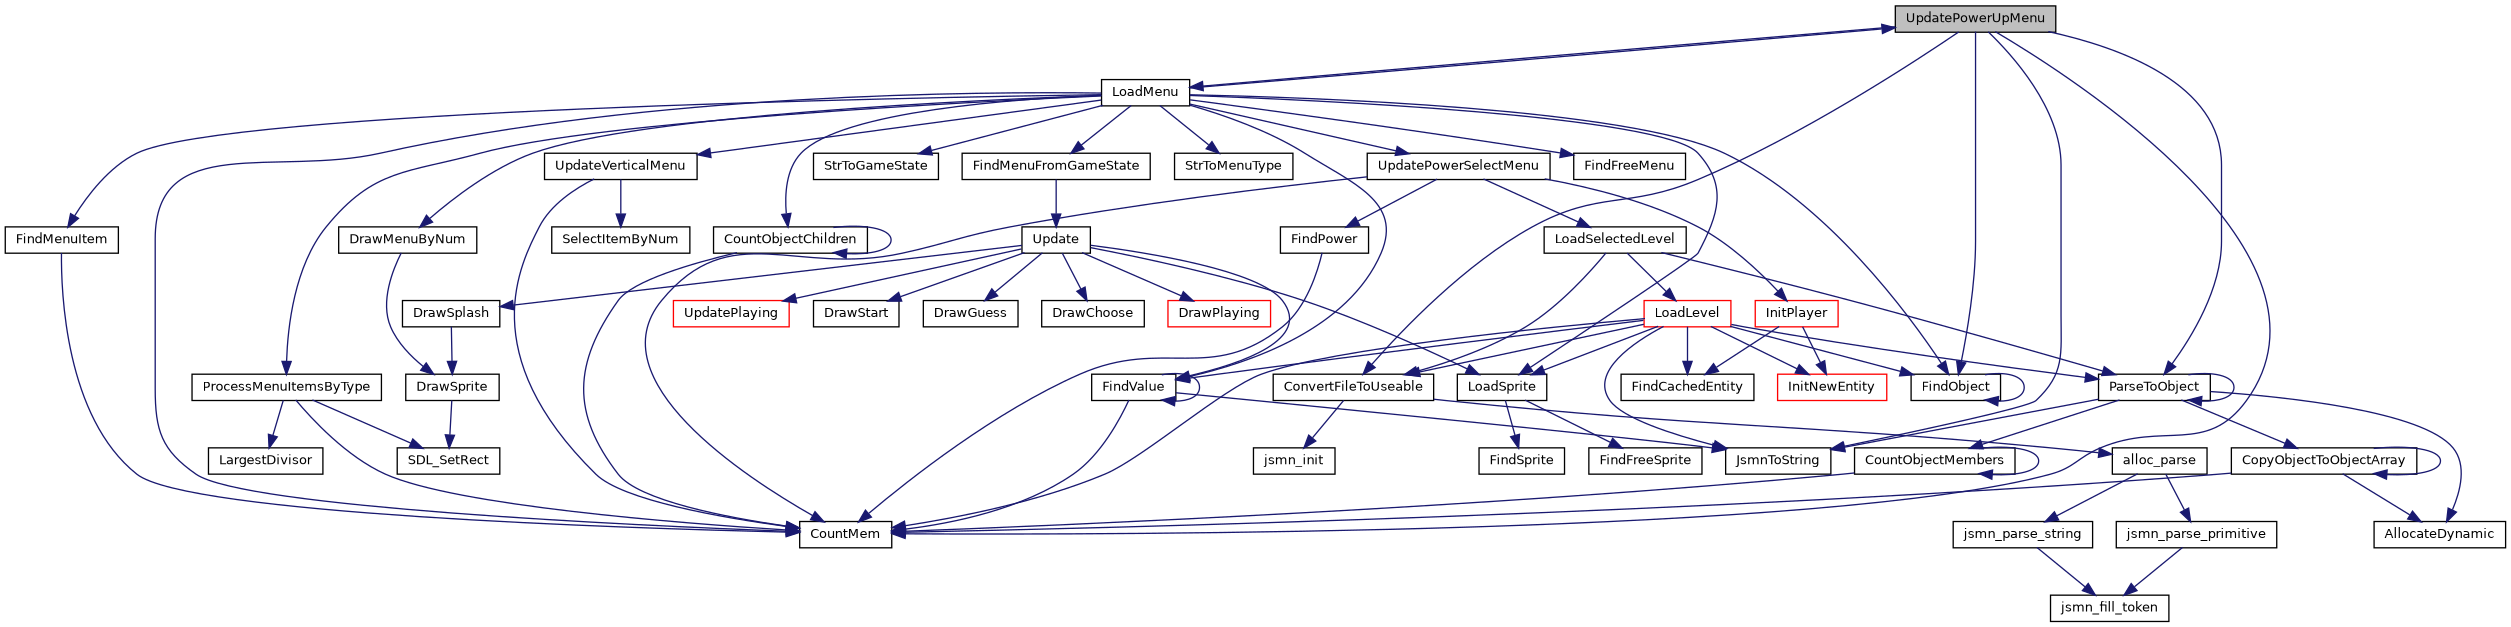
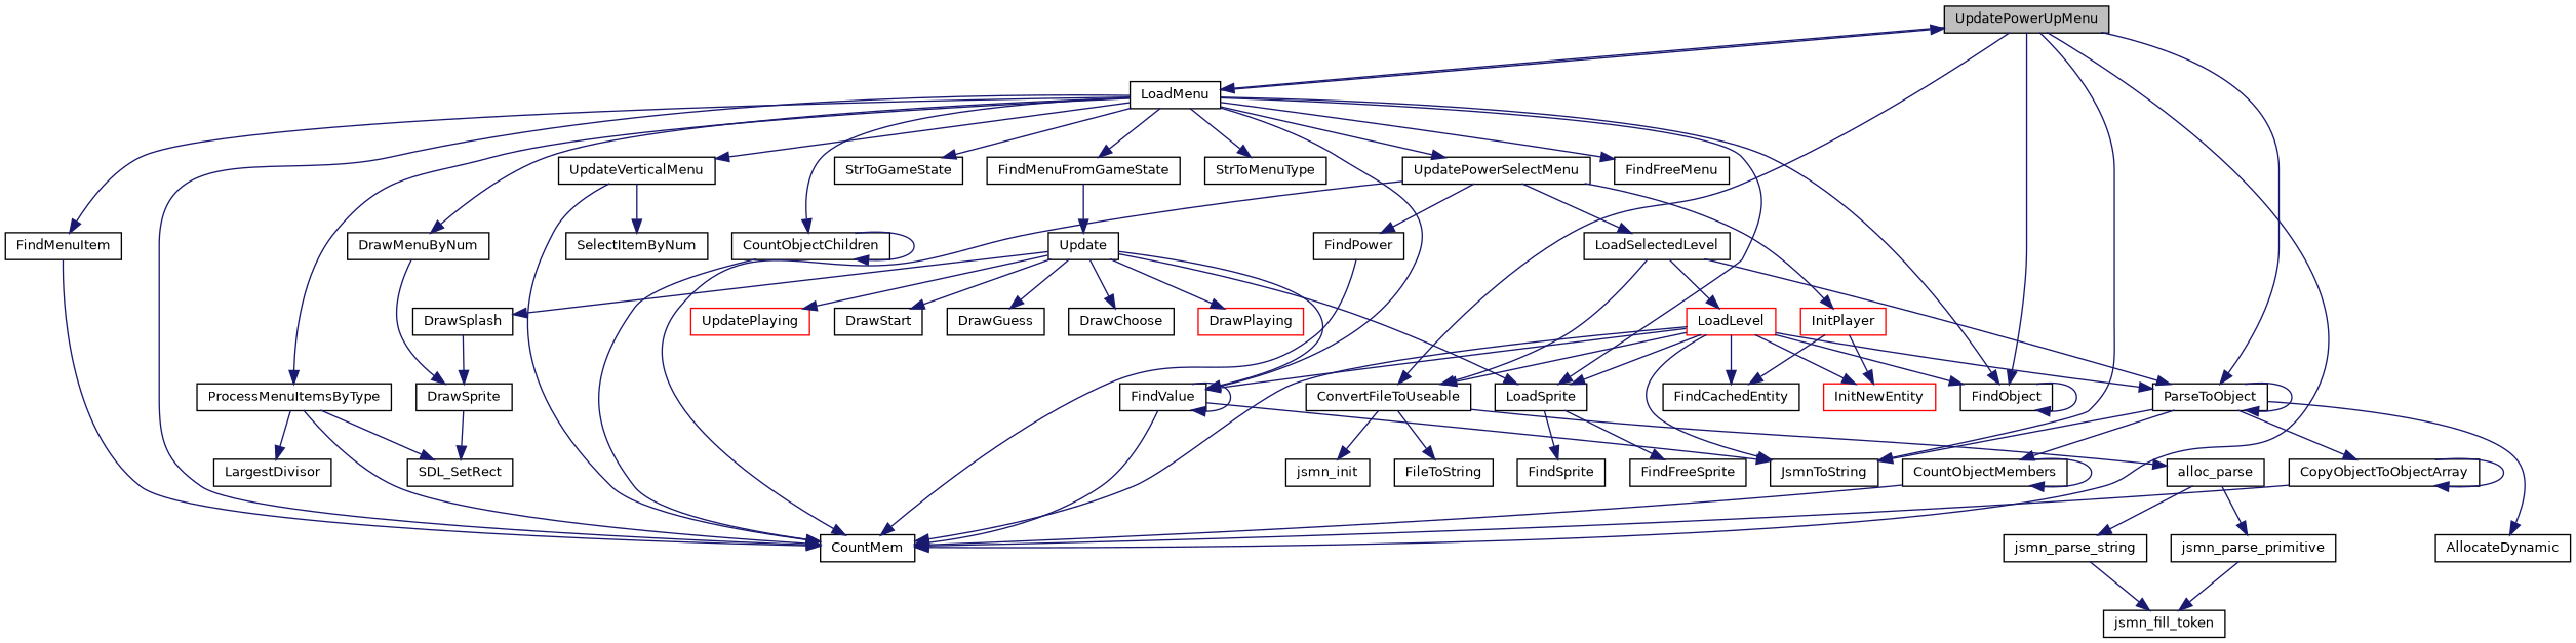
  digraph {
    rankdir=TB
    node [color=black fillcolor=white fontname=Helvetica fontsize=10 shape=record style=filled]
    edge [color=midnightblue fontname=Helvetica fontsize=10 labelfontname=Helvetica labelfontsize=10 style=solid]
    n1 [fillcolor=grey75 fontcolor=black height=0.2 label=UpdatePowerUpMenu width=0.4]
    n2 [height=0.2 label=CountMem width=0.4]
    n3 [height=0.2 label=FindObject width=0.4]
    n4 [height=0.2 label=ConvertFileToUseable width=0.4]
    n5 [height=0.2 label=JsmnToString width=0.4]
    n6 [height=0.2 label=ParseToObject width=0.4]
    n7 [height=0.2 label=LoadMenu width=0.4]
    n8 [height=0.2 label=jsmn_init width=0.4]
+   n9 [height=0.2 label=FileToString width=0.4]
    n10 [height=0.2 label=alloc_parse width=0.4]
    n11 [height=0.2 label=CopyObjectToObjectArray width=0.4]
    n12 [height=0.2 label=AllocateDynamic width=0.4]
    n13 [height=0.2 label=CountObjectMembers width=0.4]
    n14 [height=0.2 label=FindFreeMenu width=0.4]
    n15 [height=0.2 label=FindValue width=0.4]
    n16 [height=0.2 label=LoadSprite width=0.4]
    n17 [height=0.2 label=CountObjectChildren width=0.4]
    n18 [height=0.2 label=StrToGameState width=0.4]
    n19 [height=0.2 label=FindMenuFromGameState width=0.4]
    n20 [height=0.2 label=FindMenuItem width=0.4]
    n21 [height=0.2 label=ProcessMenuItemsByType width=0.4]
    n22 [height=0.2 label=StrToMenuType width=0.4]
    n23 [height=0.2 label=UpdateVerticalMenu width=0.4]
    n24 [height=0.2 label=DrawMenuByNum width=0.4]
    n25 [height=0.2 label=UpdatePowerSelectMenu width=0.4]
    n26 [height=0.2 label=jsmn_parse_string width=0.4]
    n27 [height=0.2 label=jsmn_parse_primitive width=0.4]
    n28 [height=0.2 label=jsmn_fill_token width=0.4]
    n29 [height=0.2 label=FindSprite width=0.4]
    n30 [height=0.2 label=FindFreeSprite width=0.4]
    n31 [height=0.2 label=Update width=0.4]
    n32 [height=0.2 label=SDL_SetRect width=0.4]
    n33 [height=0.2 label=LargestDivisor width=0.4]
    n34 [height=0.2 label=SelectItemByNum width=0.4]
    n35 [height=0.2 label=DrawSprite width=0.4]
    n36 [height=0.2 label=FindPower width=0.4]
    n37 [height=0.2 label=LoadSelectedLevel width=0.4]
    n38 [color=red height=0.2 label=InitPlayer width=0.4]
    n39 [color=red height=0.2 label=UpdatePlaying width=0.4]
    n40 [height=0.2 label=DrawSplash width=0.4]
    n41 [height=0.2 label=DrawStart width=0.4]
    n42 [height=0.2 label=DrawGuess width=0.4]
    n43 [height=0.2 label=DrawChoose width=0.4]
    n44 [color=red height=0.2 label=DrawPlaying width=0.4]
    n45 [color=red height=0.2 label=LoadLevel width=0.4]
    n46 [height=0.2 label=FindCachedEntity width=0.4]
    n47 [color=red height=0.2 label=InitNewEntity width=0.4]
    n1 -> n2
    n1 -> n3
    n1 -> n4
    n1 -> n5
    n1 -> n6
    n1 -> n7
    n3 -> n3
    n4 -> n8
+   n4 -> n9
    n4 -> n10
    n6 -> n5
    n6 -> n6
    n6 -> n11
    n6 -> n12
    n6 -> n13
    n7 -> n1
    n7 -> n2
    n7 -> n3
    n7 -> n14
    n7 -> n15
    n7 -> n16
    n7 -> n17
    n7 -> n18
    n7 -> n19
    n7 -> n20
    n7 -> n21
    n7 -> n22
    n7 -> n23
    n7 -> n24
    n7 -> n25
    n10 -> n26
    n10 -> n27
    n11 -> n2
    n11 -> n11
-   n11 -> n12
    n13 -> n2
    n13 -> n13
    n15 -> n2
    n15 -> n5
    n15 -> n15
    n16 -> n29
    n16 -> n30
    n17 -> n2
    n17 -> n17
    n19 -> n31
    n20 -> n2
    n21 -> n2
    n21 -> n32
    n21 -> n33
    n23 -> n2
    n23 -> n34
    n24 -> n35
    n25 -> n2
    n25 -> n36
    n25 -> n37
    n25 -> n38
    n26 -> n28
    n27 -> n28
    n31 -> n15
    n31 -> n16
    n31 -> n39
    n31 -> n40
    n31 -> n41
    n31 -> n42
    n31 -> n43
    n31 -> n44
    n35 -> n32
    n36 -> n2
    n37 -> n4
    n37 -> n6
    n37 -> n45
    n38 -> n46
    n38 -> n47
    n40 -> n35
    n45 -> n2
    n45 -> n3
    n45 -> n4
    n45 -> n5
    n45 -> n6
    n45 -> n15
    n45 -> n16
    n45 -> n46
    n45 -> n47
  }
